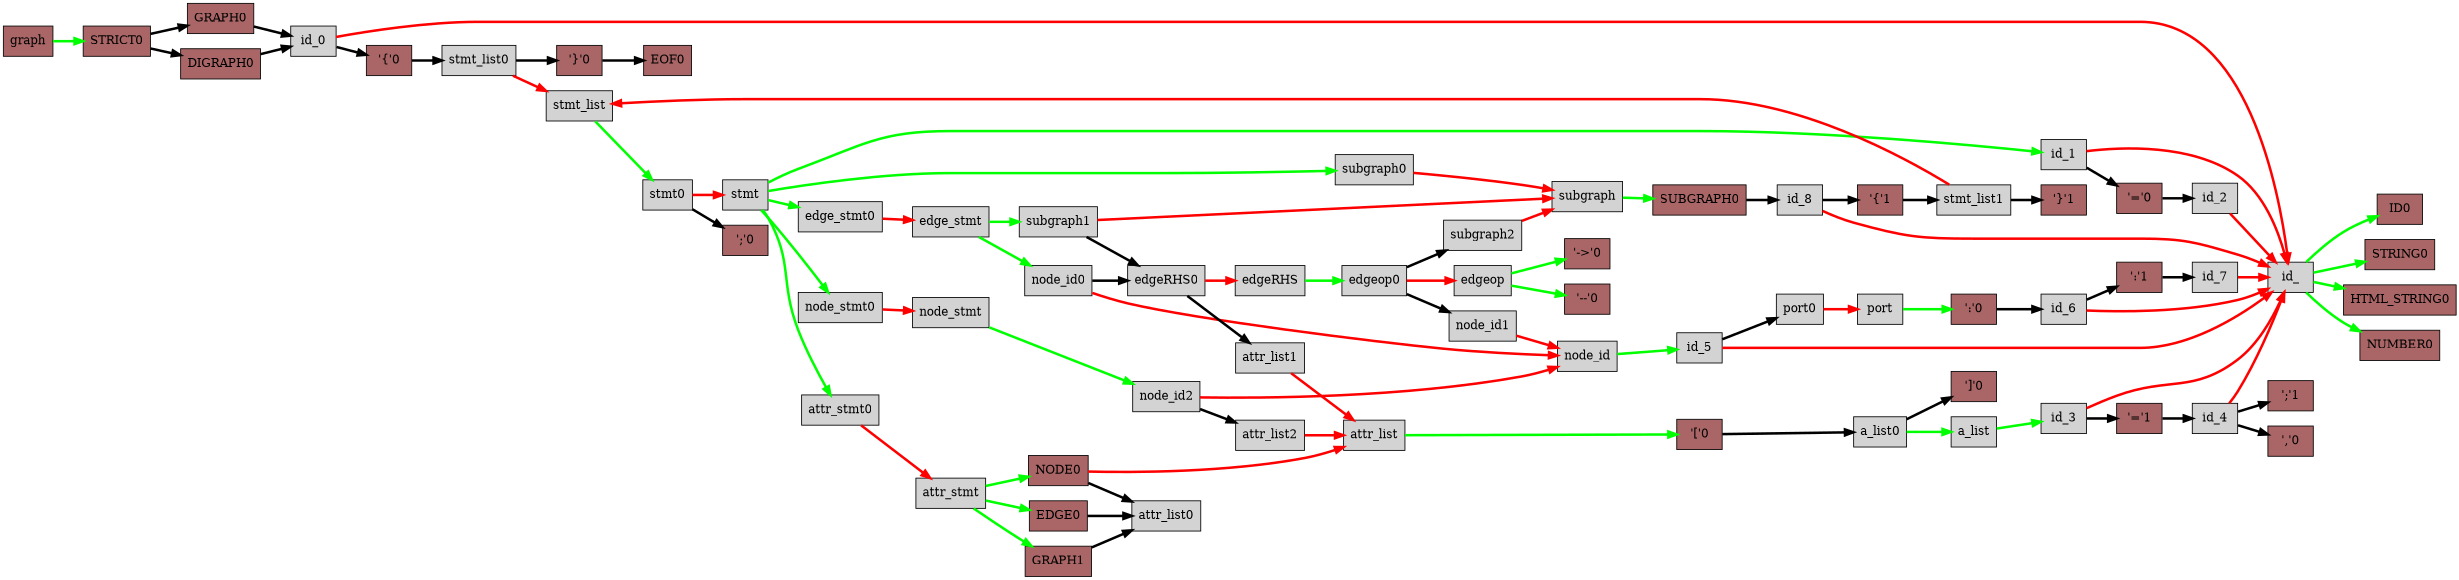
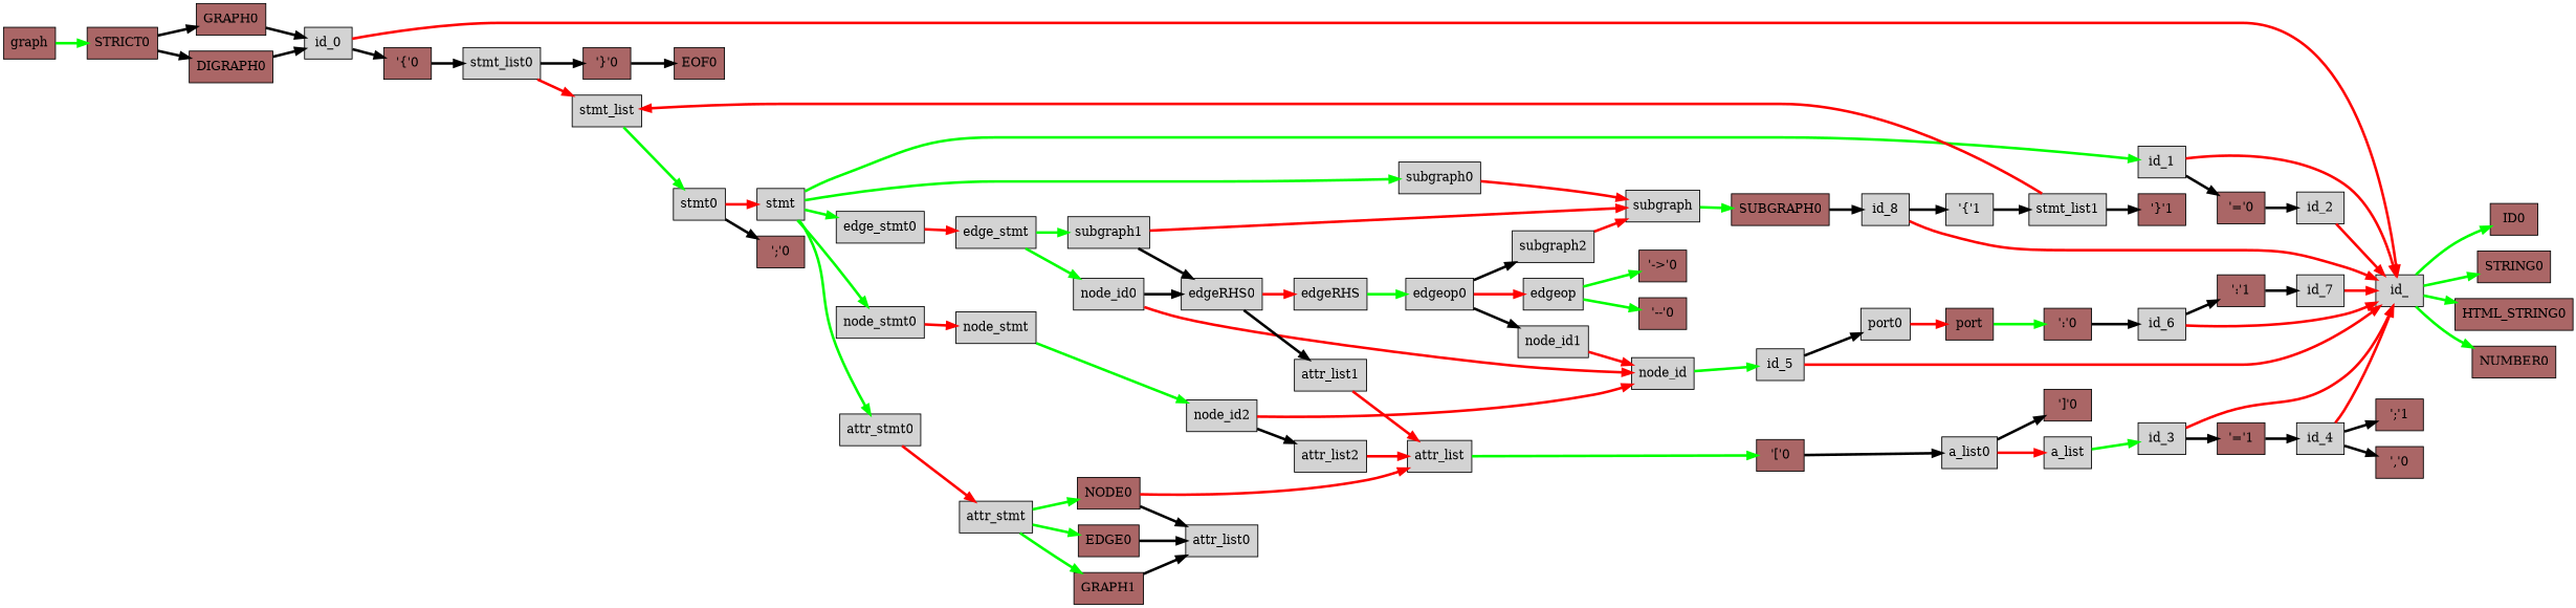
  strict digraph {
    rankdir=LR
    node [shape=box style=filled]
    edge [penwidth=3.0]
    "graph" [fillcolor="#aa6666"]
    STRICT0 [fillcolor="#aa6666"]
    GRAPH0 [fillcolor="#aa6666"]
    DIGRAPH0 [fillcolor="#aa6666"]
    id_0
    "'{'0" [fillcolor="#aa6666"]
    id_
    stmt_list0
    ID0 [fillcolor="#aa6666"]
    STRING0 [fillcolor="#aa6666"]
    HTML_STRING0 [fillcolor="#aa6666"]
    NUMBER0 [fillcolor="#aa6666"]
    "'}'0" [fillcolor="#aa6666"]
    stmt_list
    EOF0 [fillcolor="#aa6666"]
    stmt0
    "';'0" [fillcolor="#aa6666"]
    stmt
    node_stmt0
    edge_stmt0
    attr_stmt0
    id_1
    subgraph0
    node_stmt
    edge_stmt
    attr_stmt
    "'='0" [fillcolor="#aa6666"]
    "subgraph"
    node_id2
    attr_list2
    node_id
    attr_list
    id_5
    "'['0" [fillcolor="#aa6666"]
    a_list0
    "']'0" [fillcolor="#aa6666"]
    a_list
    id_3
    "'='1" [fillcolor="#aa6666"]
    id_4
    "';'1" [fillcolor="#aa6666"]
    "','0" [fillcolor="#aa6666"]
    port0
-   port
+   port [fillcolor="#aa6666"]
    "':'0" [fillcolor="#aa6666"]
    id_6
    "':'1" [fillcolor="#aa6666"]
    id_7
    node_id0
    subgraph1
    edgeRHS0
    attr_list1
    edgeRHS
    edgeop0
    node_id1
    subgraph2
    edgeop
    "'->'0" [fillcolor="#aa6666"]
    "'--'0" [fillcolor="#aa6666"]
    SUBGRAPH0 [fillcolor="#aa6666"]
    id_8
-   "'{'1" [fillcolor="#aa6666"]
+   "'{'1" [fillcolor=lightgrey]
    stmt_list1
    "'}'1" [fillcolor="#aa6666"]
    GRAPH1 [fillcolor="#aa6666"]
    NODE0 [fillcolor="#aa6666"]
    EDGE0 [fillcolor="#aa6666"]
    attr_list0
    id_2
    "graph" -> STRICT0 [color=green]
    STRICT0 -> GRAPH0
    STRICT0 -> DIGRAPH0
    GRAPH0 -> id_0
    DIGRAPH0 -> id_0
    id_0 -> "'{'0"
    id_0 -> id_ [color=red]
    "'{'0" -> stmt_list0
    id_ -> ID0 [color=green]
    id_ -> STRING0 [color=green]
    id_ -> HTML_STRING0 [color=green]
    id_ -> NUMBER0 [color=green]
    stmt_list0 -> "'}'0"
    stmt_list0 -> stmt_list [color=red]
    "'}'0" -> EOF0
    stmt_list -> stmt0 [color=green]
    stmt0 -> "';'0"
    stmt0 -> stmt [color=red]
    stmt -> node_stmt0 [color=green]
    stmt -> edge_stmt0 [color=green]
    stmt -> attr_stmt0 [color=green]
    stmt -> id_1 [color=green]
    stmt -> subgraph0 [color=green]
    node_stmt0 -> node_stmt [color=red]
    edge_stmt0 -> edge_stmt [color=red]
    attr_stmt0 -> attr_stmt [color=red]
    id_1 -> id_ [color=red]
    id_1 -> "'='0"
    subgraph0 -> "subgraph" [color=red]
    node_stmt -> node_id2 [color=green]
    edge_stmt -> node_id0 [color=green]
    edge_stmt -> subgraph1 [color=green]
    attr_stmt -> GRAPH1 [color=green]
    attr_stmt -> NODE0 [color=green]
    attr_stmt -> EDGE0 [color=green]
    "'='0" -> id_2
    "subgraph" -> SUBGRAPH0 [color=green]
    node_id2 -> attr_list2
    node_id2 -> node_id [color=red]
    attr_list2 -> attr_list [color=red]
    node_id -> id_5 [color=green]
    attr_list -> "'['0" [color=green]
    id_5 -> id_ [color=red]
    id_5 -> port0
    "'['0" -> a_list0
    a_list0 -> "']'0"
-   a_list0 -> a_list [color=green]
+   a_list0 -> a_list [color=red]
    a_list -> id_3 [color=green]
    id_3 -> id_ [color=red]
    id_3 -> "'='1"
    "'='1" -> id_4
    id_4 -> id_ [color=red]
    id_4 -> "';'1"
    id_4 -> "','0"
    port0 -> port [color=red]
    port -> "':'0" [color=green]
    "':'0" -> id_6
    id_6 -> id_ [color=red]
    id_6 -> "':'1"
    "':'1" -> id_7
    id_7 -> id_ [color=red]
    node_id0 -> node_id [color=red]
    node_id0 -> edgeRHS0
    subgraph1 -> "subgraph" [color=red]
    subgraph1 -> edgeRHS0
    edgeRHS0 -> attr_list1
    edgeRHS0 -> edgeRHS [color=red]
    attr_list1 -> attr_list [color=red]
    edgeRHS -> edgeop0 [color=green]
    edgeop0 -> node_id1
    edgeop0 -> subgraph2
    edgeop0 -> edgeop [color=red]
    node_id1 -> node_id [color=red]
    subgraph2 -> "subgraph" [color=red]
    edgeop -> "'->'0" [color=green]
    edgeop -> "'--'0" [color=green]
    SUBGRAPH0 -> id_8
    id_8 -> id_ [color=red]
    id_8 -> "'{'1"
    "'{'1" -> stmt_list1
    stmt_list1 -> stmt_list [color=red]
    stmt_list1 -> "'}'1"
    GRAPH1 -> attr_list0
    NODE0 -> attr_list [color=red]
    NODE0 -> attr_list0
    EDGE0 -> attr_list0
    id_2 -> id_ [color=red]
  }
